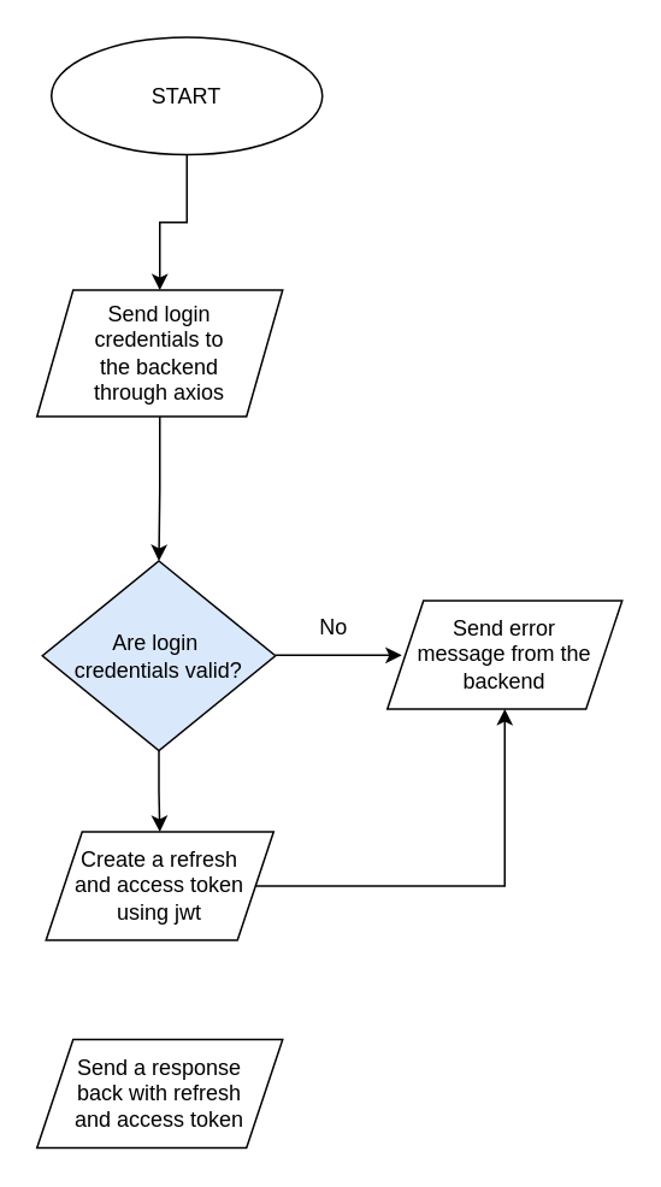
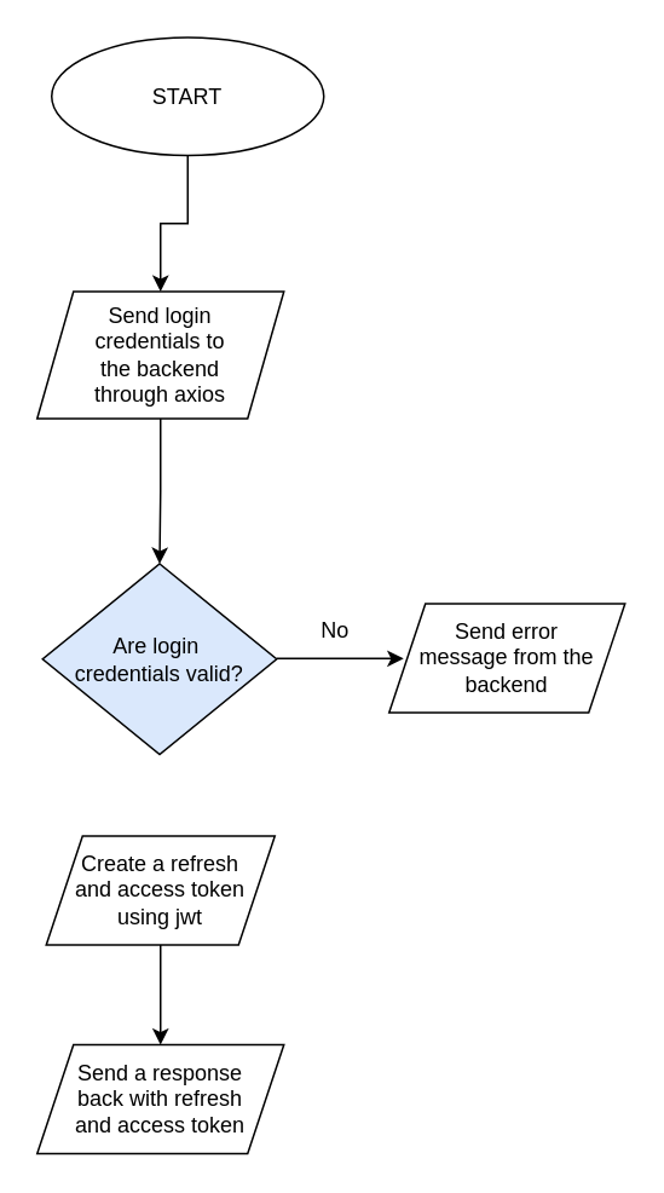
  <mxCell id="0" />
  <mxCell id="1" parent="0" />
  <mxCell id="2" value="" style="edgeStyle=orthogonalEdgeStyle;rounded=0;orthogonalLoop=1;jettySize=auto;html=1;" parent="1" source="3" target="5" edge="1"><mxGeometry relative="1" as="geometry" /></mxCell>
  <mxCell id="3" value="START" style="ellipse;whiteSpace=wrap;html=1;" parent="1" vertex="1"><mxGeometry x="28" y="20" width="150" height="65" as="geometry" /></mxCell>
  <mxCell id="4" value="" style="edgeStyle=orthogonalEdgeStyle;rounded=0;orthogonalLoop=1;jettySize=auto;html=1;" parent="1" source="5" target="7" edge="1"><mxGeometry relative="1" as="geometry" /></mxCell>
  <mxCell id="5" value="Send login&lt;div&gt;credentials to&lt;div&gt;the backend&lt;/div&gt;&lt;/div&gt;&lt;div&gt;through axios&lt;/div&gt;" style="shape=parallelogram;perimeter=parallelogramPerimeter;whiteSpace=wrap;html=1;fixedSize=1;" parent="1" vertex="1"><mxGeometry x="20" y="160" width="136" height="70" as="geometry" /></mxCell>
- <mxCell id="6" value="" style="edgeStyle=orthogonalEdgeStyle;rounded=0;orthogonalLoop=1;jettySize=auto;html=1;" parent="1" source="7" target="12" edge="1"><mxGeometry relative="1" as="geometry" /></mxCell>
  <mxCell id="7" value="Are login&amp;nbsp;&lt;div&gt;credentials&amp;nbsp;&lt;span style=&quot;background-color: initial;&quot;&gt;valid?&lt;/span&gt;&lt;/div&gt;" style="rhombus;whiteSpace=wrap;html=1;fillColor=#dae8fc;" parent="1" vertex="1"><mxGeometry x="23" y="310" width="129" height="105" as="geometry" /></mxCell>
  <mxCell id="8" value="" style="endArrow=classic;html=1;rounded=0;" parent="1" edge="1"><mxGeometry width="50" height="50" relative="1" as="geometry"><mxPoint x="152" y="362.23" as="sourcePoint" /><mxPoint x="222" y="362.23" as="targetPoint" /></mxGeometry></mxCell>
  <mxCell id="9" value="Send error&lt;div&gt;message from the backend&lt;/div&gt;" style="shape=parallelogram;perimeter=parallelogramPerimeter;whiteSpace=wrap;html=1;fixedSize=1;" parent="1" vertex="1"><mxGeometry x="214" y="332" width="130" height="60" as="geometry" /></mxCell>
  <mxCell id="10" value="No" style="text;html=1;align=center;verticalAlign=middle;resizable=0;points=[];autosize=1;strokeColor=none;fillColor=none;" parent="1" vertex="1"><mxGeometry x="164" y="332" width="40" height="30" as="geometry" /></mxCell>
- <mxCell id="11" value="" style="edgeStyle=orthogonalEdgeStyle;rounded=0;orthogonalLoop=1;jettySize=auto;html=1;" parent="1" source="12" target="9" edge="1"><mxGeometry relative="1" as="geometry" /></mxCell>
+ <mxCell id="11" value="" style="edgeStyle=orthogonalEdgeStyle;rounded=0;orthogonalLoop=1;jettySize=auto;html=1;" parent="1" source="12" target="13" edge="1"><mxGeometry relative="1" as="geometry" /></mxCell>
  <mxCell id="12" value="Create a refresh&lt;div&gt;and access token&lt;/div&gt;&lt;div&gt;using jwt&lt;/div&gt;" style="shape=parallelogram;perimeter=parallelogramPerimeter;whiteSpace=wrap;html=1;fixedSize=1;" parent="1" vertex="1"><mxGeometry x="25" y="460" width="126" height="60" as="geometry" /></mxCell>
  <mxCell id="13" value="Send a response&lt;div&gt;back with refresh&lt;/div&gt;&lt;div&gt;and access token&lt;/div&gt;" style="shape=parallelogram;perimeter=parallelogramPerimeter;whiteSpace=wrap;html=1;fixedSize=1;" parent="1" vertex="1"><mxGeometry x="20" y="575" width="136" height="60" as="geometry" /></mxCell>
